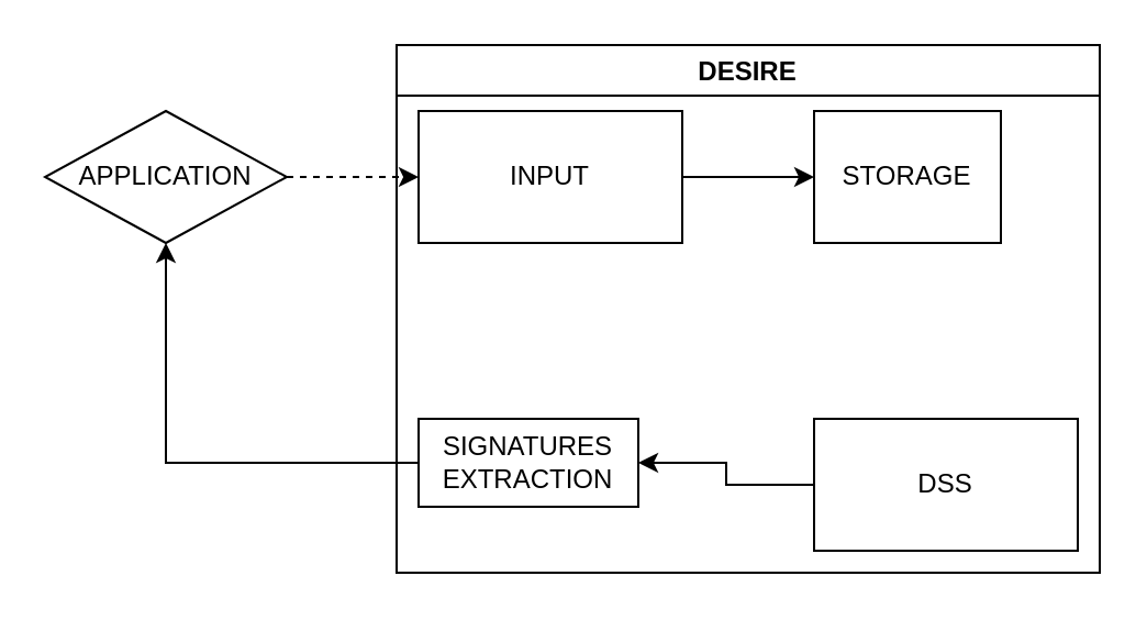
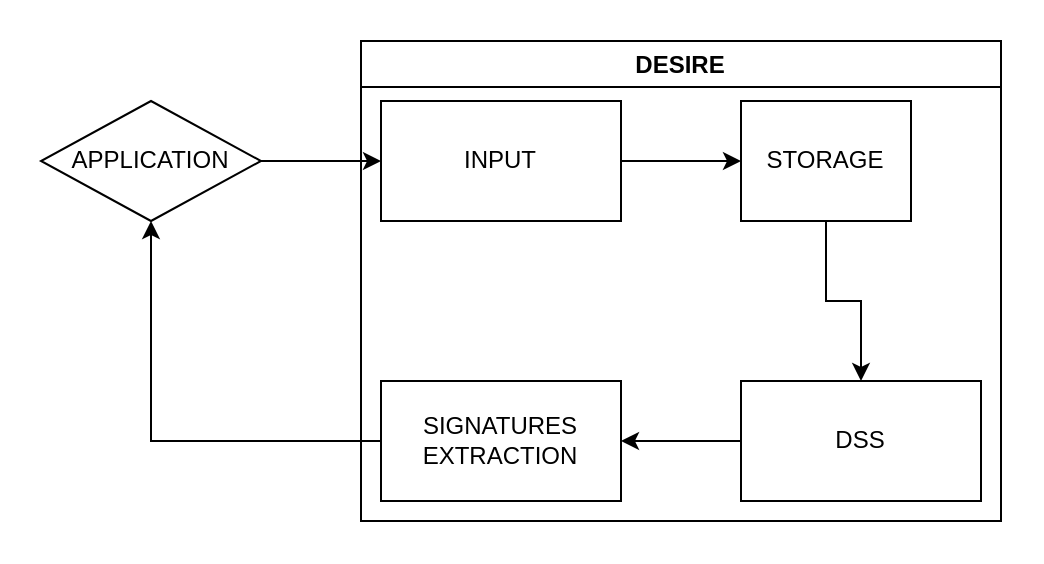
  <mxCell id="0" />
  <mxCell id="1" parent="0" />
- <mxCell id="2" value="" style="edgeStyle=orthogonalEdgeStyle;rounded=0;orthogonalLoop=1;jettySize=auto;html=1;dashed=1;" edge="1" parent="1" source="3" target="6"><mxGeometry relative="1" as="geometry" /></mxCell>
+ <mxCell id="2" value="" style="edgeStyle=orthogonalEdgeStyle;rounded=0;orthogonalLoop=1;jettySize=auto;html=1;" edge="1" parent="1" source="3" target="6"><mxGeometry relative="1" as="geometry" /></mxCell>
  <mxCell id="3" value="APPLICATION" style="rhombus;whiteSpace=wrap;html=1;" vertex="1" parent="1"><mxGeometry x="20" y="50" width="110" height="60" as="geometry" /></mxCell>
  <mxCell id="4" value="DESIRE" style="swimlane;" vertex="1" parent="1"><mxGeometry x="180" y="20" width="320" height="240" as="geometry"><mxRectangle x="290" y="90" width="80" height="23" as="alternateBounds" /></mxGeometry></mxCell>
  <mxCell id="5" value="" style="edgeStyle=orthogonalEdgeStyle;rounded=0;orthogonalLoop=1;jettySize=auto;html=1;" edge="1" parent="4" source="6" target="11"><mxGeometry relative="1" as="geometry" /></mxCell>
  <mxCell id="6" value="INPUT" style="rounded=0;whiteSpace=wrap;html=1;" vertex="1" parent="4"><mxGeometry x="10" y="30" width="120" height="60" as="geometry" /></mxCell>
  <mxCell id="7" value="" style="edgeStyle=orthogonalEdgeStyle;rounded=0;orthogonalLoop=1;jettySize=auto;html=1;" edge="1" parent="4" source="8" target="9"><mxGeometry relative="1" as="geometry" /></mxCell>
  <mxCell id="8" value="DSS" style="rounded=0;whiteSpace=wrap;html=1;" vertex="1" parent="4"><mxGeometry x="190" y="170" width="120" height="60" as="geometry" /></mxCell>
- <mxCell id="9" value="SIGNATURES EXTRACTION" style="rounded=0;whiteSpace=wrap;html=1;" vertex="1" parent="4"><mxGeometry x="10" y="170" width="100" height="40" as="geometry" /></mxCell>
+ <mxCell id="9" value="SIGNATURES EXTRACTION" style="rounded=0;whiteSpace=wrap;html=1;" vertex="1" parent="4"><mxGeometry x="10" y="170" width="120" height="60" as="geometry" /></mxCell>
+ <mxCell id="10" value="" style="edgeStyle=orthogonalEdgeStyle;rounded=0;orthogonalLoop=1;jettySize=auto;html=1;" edge="1" parent="4" source="11" target="8"><mxGeometry relative="1" as="geometry" /></mxCell>
  <mxCell id="11" value="STORAGE" style="rounded=0;whiteSpace=wrap;html=1;" vertex="1" parent="4"><mxGeometry x="190" y="30" width="85" height="60" as="geometry" /></mxCell>
  <mxCell id="12" style="edgeStyle=orthogonalEdgeStyle;rounded=0;orthogonalLoop=1;jettySize=auto;html=1;entryX=0.5;entryY=1;entryDx=0;entryDy=0;" edge="1" parent="1" source="9" target="3"><mxGeometry relative="1" as="geometry"><mxPoint x="60" y="120" as="targetPoint" /></mxGeometry></mxCell>
